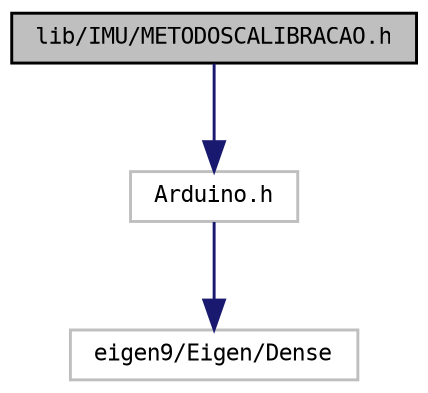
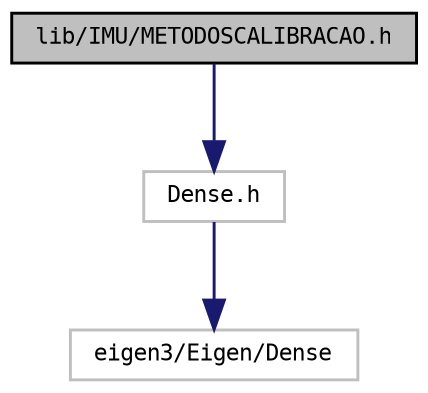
  digraph {
    node [color=grey75 fontname=DejaVuSansMono fontsize=8 shape=record]
    edge [color=midnightblue fontname=DejaVuSansMono fontsize=8 labelfontname=DejaVuSansMono labelfontsize=8 style=solid]
    n1 [color=black fillcolor=grey75 fontcolor=black height=0.2 label="lib/IMU/METODOSCALIBRACAO.h" style=filled width=0.4]
-   n2 [height=0.2 label="Arduino.h" width=0.4]
-   n3 [height=0.2 label="eigen9/Eigen/Dense" width=0.4]
+   n2 [height=0.2 label="Dense.h" width=0.4]
+   n3 [height=0.2 label="eigen3/Eigen/Dense" width=0.4]
    n1 -> n2
    n2 -> n3
  }
